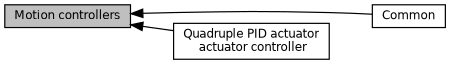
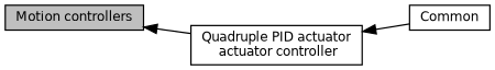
  digraph {
    rankdir=LR
    node [color=black fontname=Helvetica fontsize=10 shape=box]
    edge [dir=back fontname=Helvetica fontsize=10 labelfontname=Helvetica labelfontsize=10 shape=plaintext style=solid]
    n1 [fillcolor=grey75 fontcolor=black height=0.2 label="Motion controllers" style=filled width=0.4]
    n2 [height=0.2 label=Common width=0.4]
    n3 [height=0.2 label="Quadruple PID actuator\l actuator controller" width=0.4]
-   n1 -> n2
+   n3 -> n2
    n1 -> n3
  }
